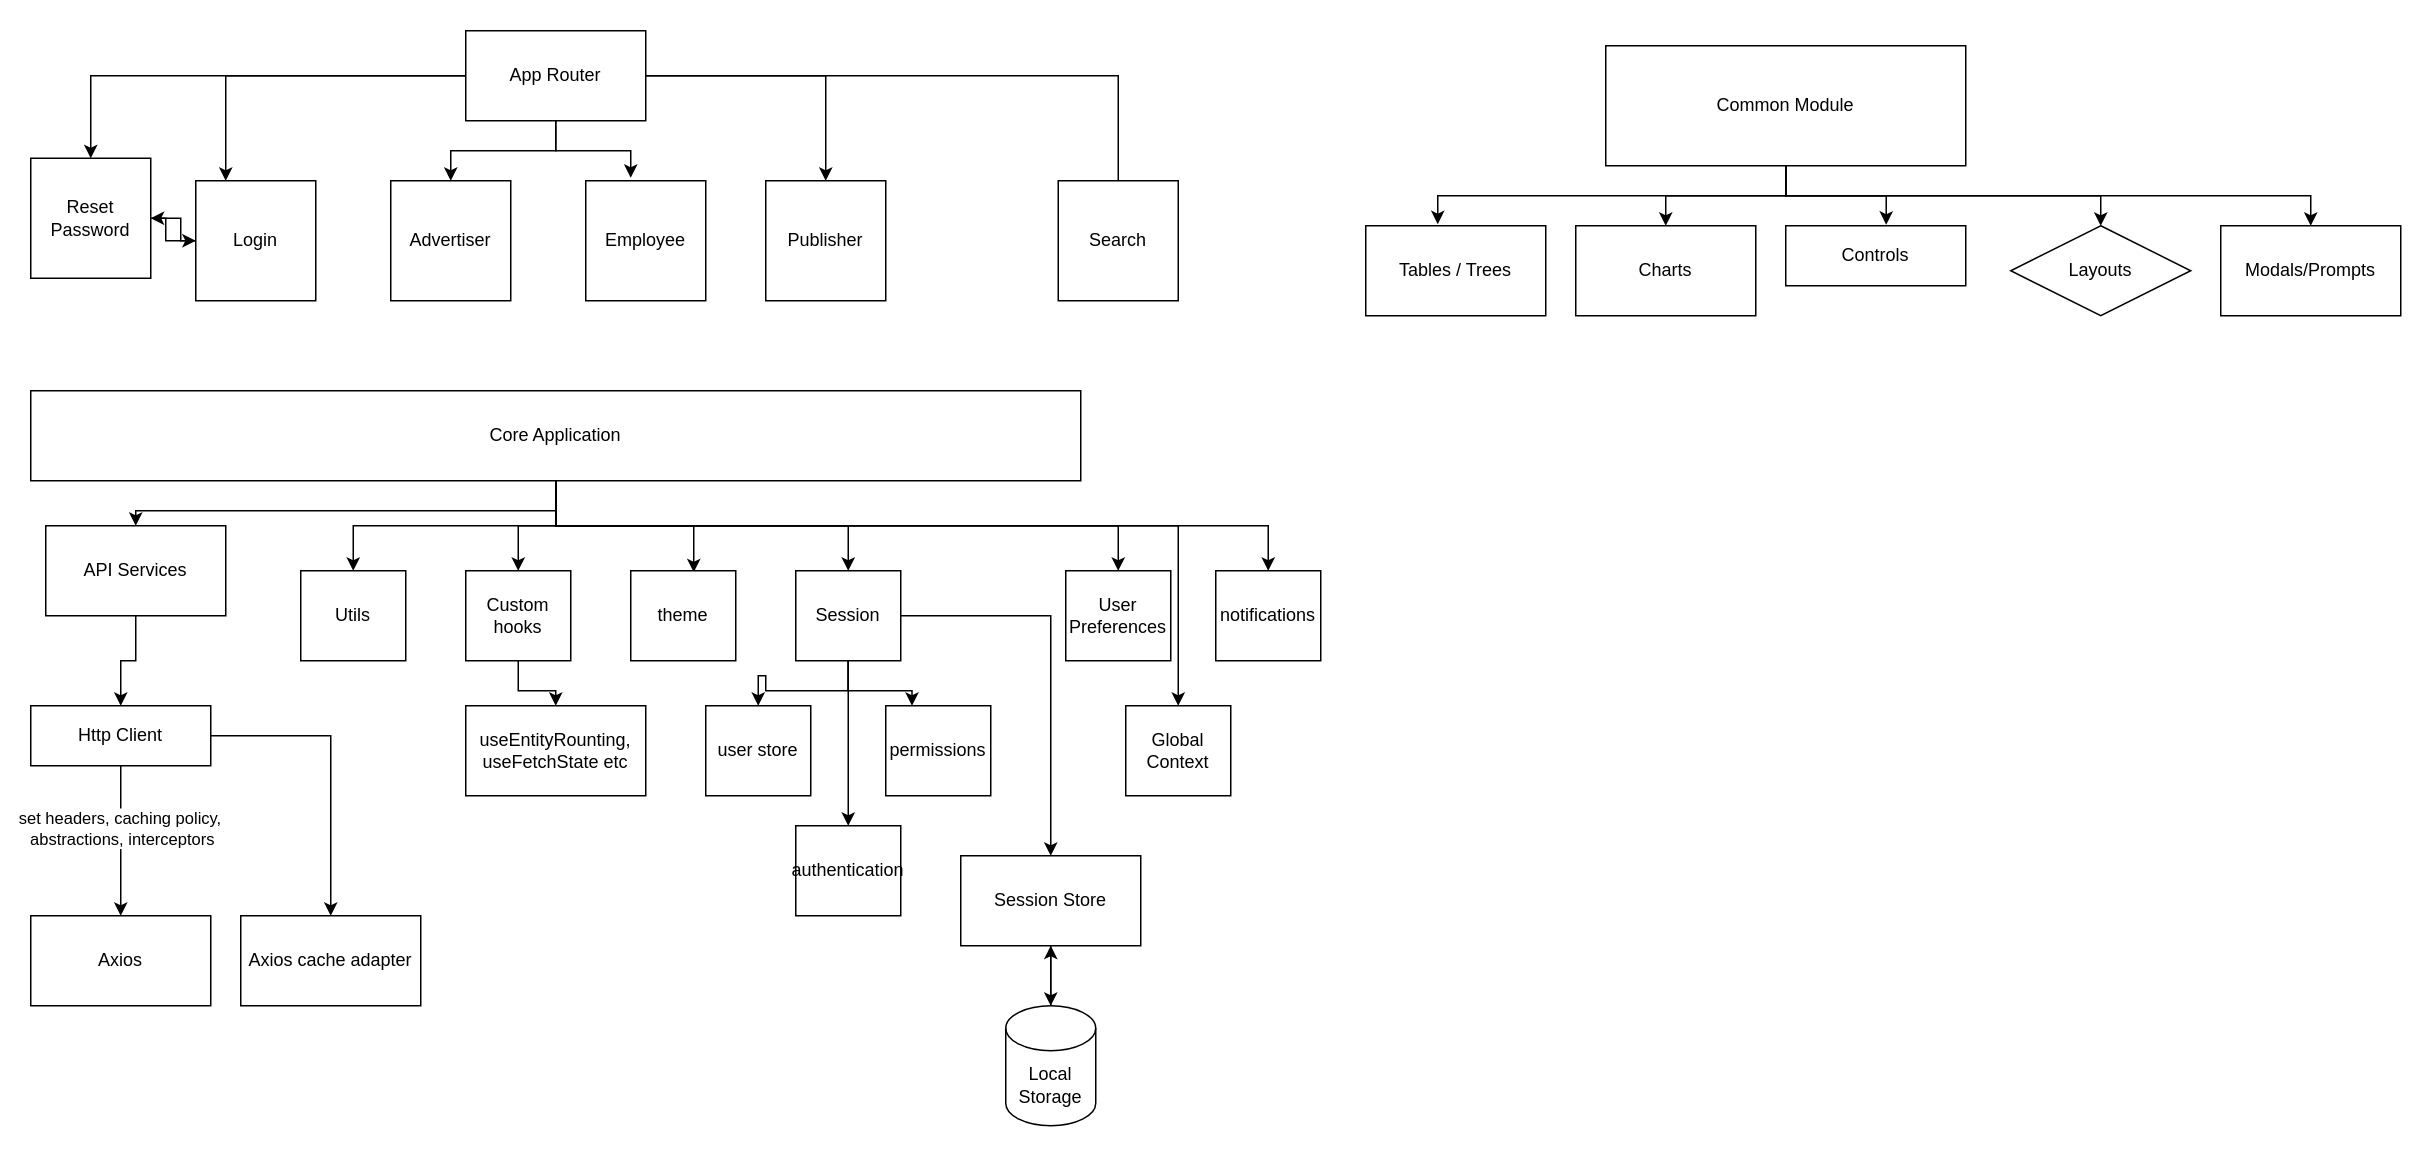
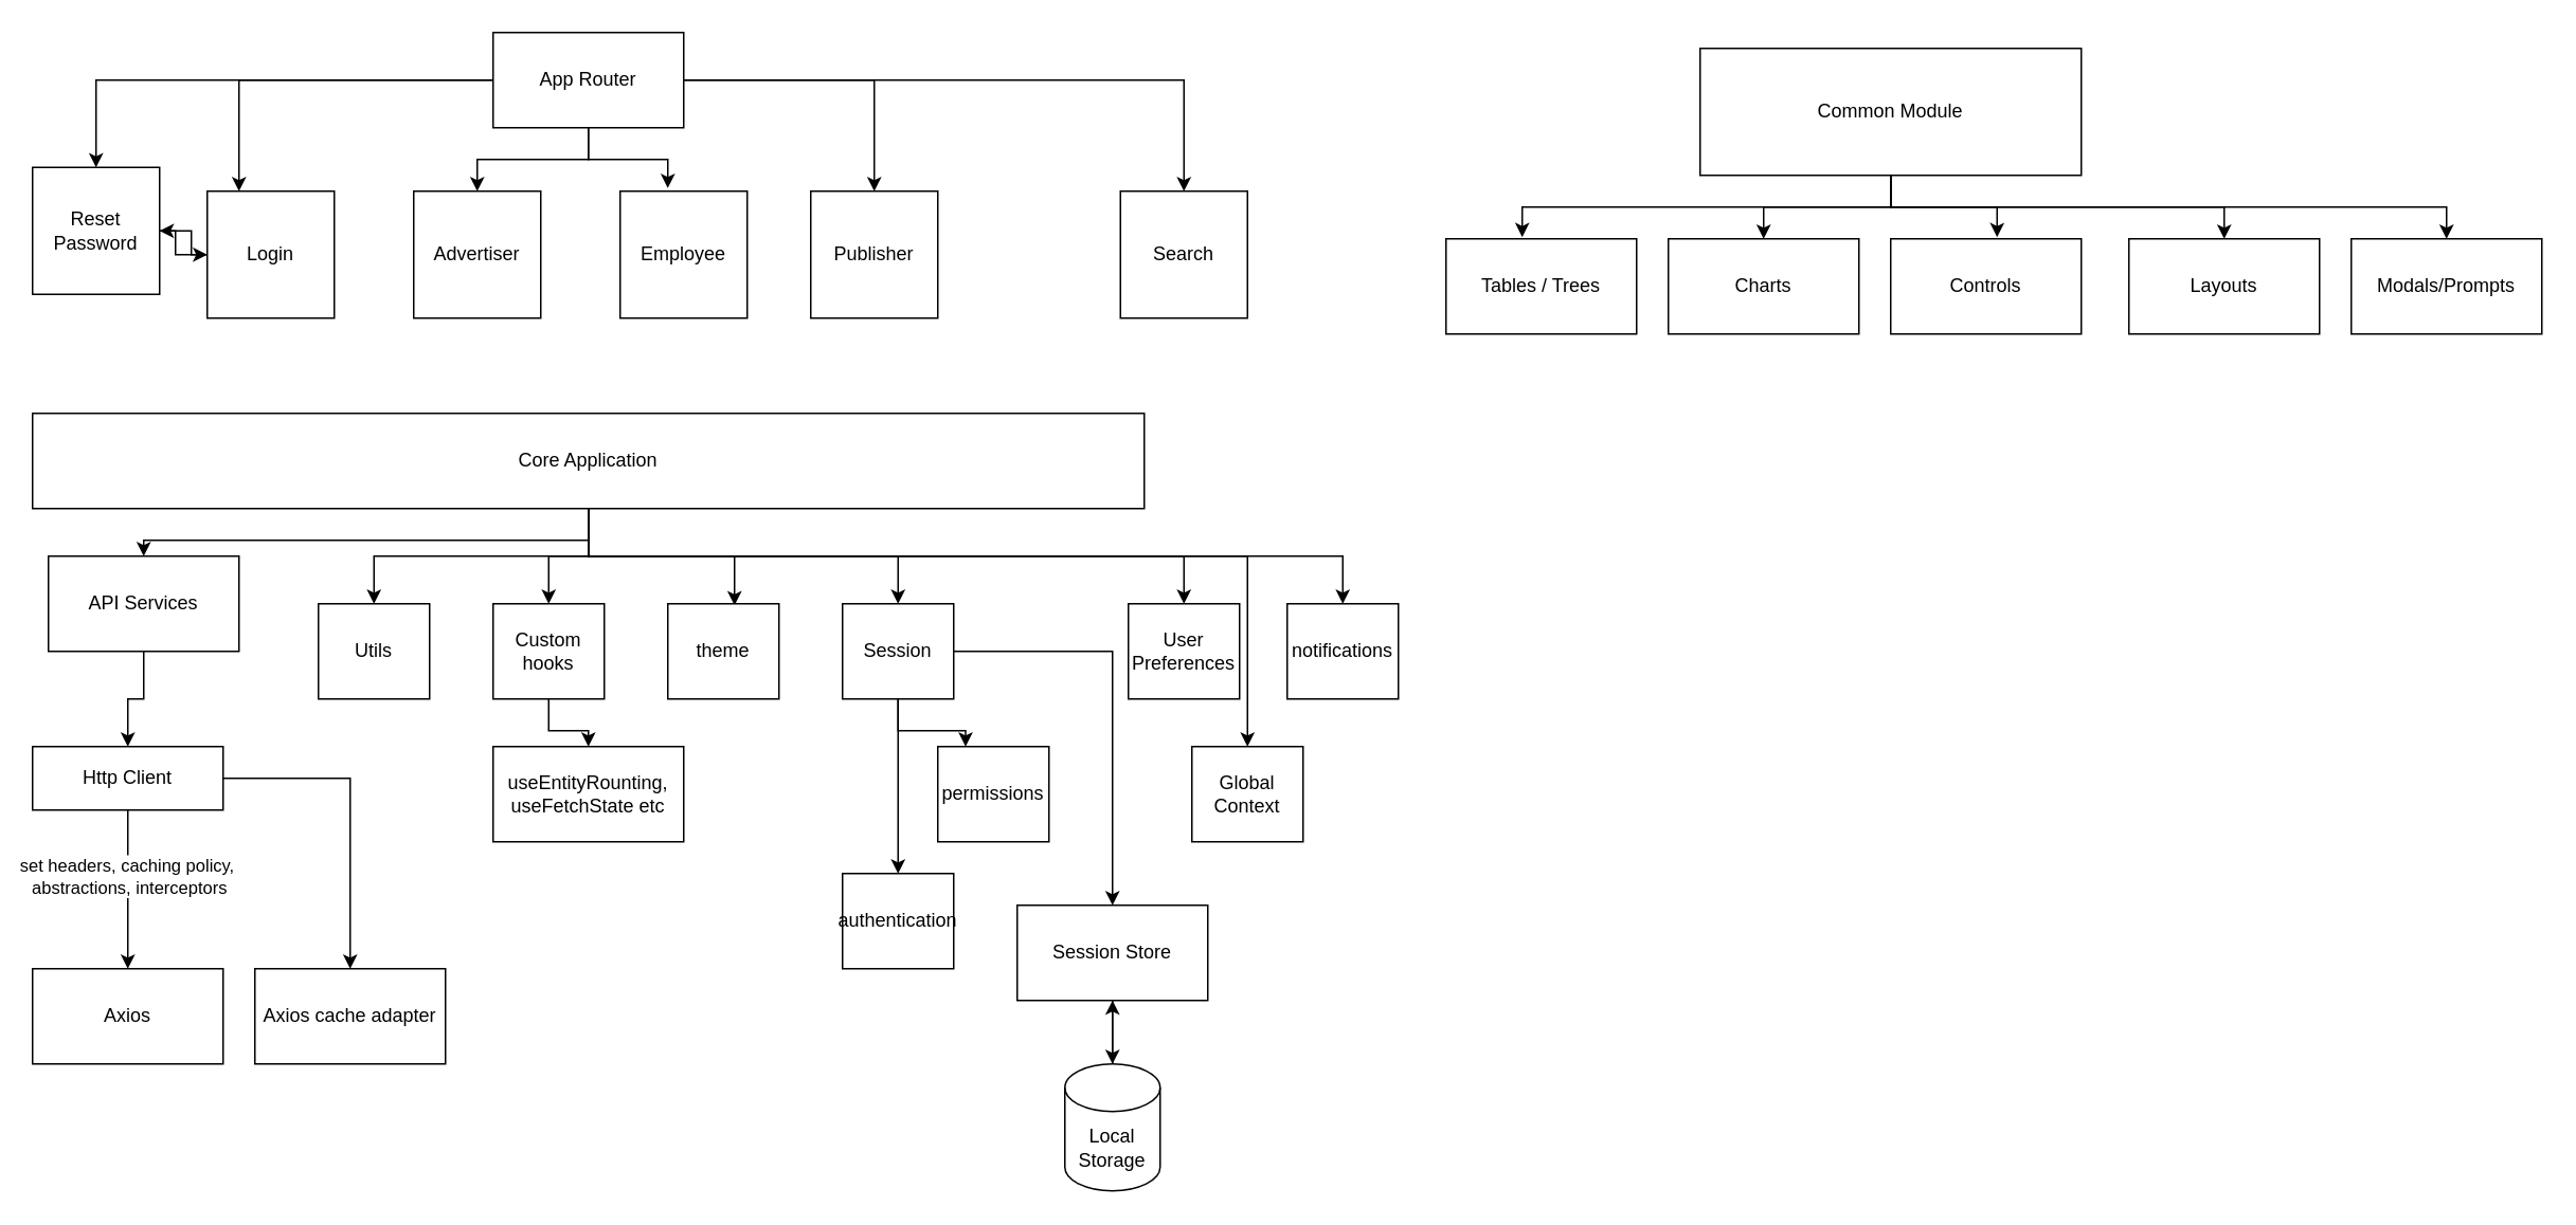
  <mxCell id="0" />
  <mxCell id="1" parent="0" />
  <mxCell id="2" style="edgeStyle=orthogonalEdgeStyle;rounded=0;orthogonalLoop=1;jettySize=auto;html=1;entryX=0.5;entryY=0;entryDx=0;entryDy=0;" edge="1" parent="1" source="10" target="32"><mxGeometry relative="1" as="geometry" /></mxCell>
  <mxCell id="3" style="edgeStyle=orthogonalEdgeStyle;rounded=0;orthogonalLoop=1;jettySize=auto;html=1;" edge="1" parent="1" source="10" target="34"><mxGeometry relative="1" as="geometry" /></mxCell>
  <mxCell id="4" style="edgeStyle=orthogonalEdgeStyle;rounded=0;orthogonalLoop=1;jettySize=auto;html=1;" edge="1" parent="1" source="10" target="36"><mxGeometry relative="1" as="geometry" /></mxCell>
  <mxCell id="5" style="edgeStyle=orthogonalEdgeStyle;rounded=0;orthogonalLoop=1;jettySize=auto;html=1;entryX=0.6;entryY=0.017;entryDx=0;entryDy=0;entryPerimeter=0;" edge="1" parent="1" source="10" target="38"><mxGeometry relative="1" as="geometry" /></mxCell>
  <mxCell id="6" style="edgeStyle=orthogonalEdgeStyle;rounded=0;orthogonalLoop=1;jettySize=auto;html=1;entryX=0.5;entryY=0;entryDx=0;entryDy=0;" edge="1" parent="1" source="10" target="43"><mxGeometry relative="1" as="geometry" /></mxCell>
  <mxCell id="7" style="edgeStyle=orthogonalEdgeStyle;rounded=0;orthogonalLoop=1;jettySize=auto;html=1;" edge="1" parent="1" source="10" target="48"><mxGeometry relative="1" as="geometry" /></mxCell>
  <mxCell id="8" style="edgeStyle=orthogonalEdgeStyle;rounded=0;orthogonalLoop=1;jettySize=auto;html=1;" edge="1" parent="1" source="10" target="49"><mxGeometry relative="1" as="geometry"><Array as="points"><mxPoint x="370" y="350" /><mxPoint x="845" y="350" /></Array></mxGeometry></mxCell>
  <mxCell id="9" style="edgeStyle=orthogonalEdgeStyle;rounded=0;orthogonalLoop=1;jettySize=auto;html=1;" edge="1" parent="1" source="10" target="51"><mxGeometry relative="1" as="geometry"><Array as="points"><mxPoint x="370" y="350" /><mxPoint x="785" y="350" /></Array></mxGeometry></mxCell>
  <mxCell id="10" value="Core Application" style="rounded=0;whiteSpace=wrap;html=1;" vertex="1" parent="1"><mxGeometry x="20" y="260" width="700" height="60" as="geometry" /></mxCell>
  <mxCell id="11" style="edgeStyle=orthogonalEdgeStyle;rounded=0;orthogonalLoop=1;jettySize=auto;html=1;entryX=0.25;entryY=0;entryDx=0;entryDy=0;" edge="1" parent="1" source="17" target="19"><mxGeometry relative="1" as="geometry" /></mxCell>
  <mxCell id="12" style="edgeStyle=orthogonalEdgeStyle;rounded=0;orthogonalLoop=1;jettySize=auto;html=1;" edge="1" parent="1" source="17" target="20"><mxGeometry relative="1" as="geometry"><mxPoint x="300" y="110" as="targetPoint" /></mxGeometry></mxCell>
  <mxCell id="13" style="edgeStyle=orthogonalEdgeStyle;rounded=0;orthogonalLoop=1;jettySize=auto;html=1;entryX=0.375;entryY=-0.025;entryDx=0;entryDy=0;entryPerimeter=0;" edge="1" parent="1" source="17" target="21"><mxGeometry relative="1" as="geometry" /></mxCell>
  <mxCell id="14" style="edgeStyle=orthogonalEdgeStyle;rounded=0;orthogonalLoop=1;jettySize=auto;html=1;" edge="1" parent="1" source="17" target="22"><mxGeometry relative="1" as="geometry" /></mxCell>
- <mxCell id="15" style="edgeStyle=orthogonalEdgeStyle;rounded=0;orthogonalLoop=1;jettySize=auto;html=1;endArrow=none;" edge="1" parent="1" source="17" target="23"><mxGeometry relative="1" as="geometry" /></mxCell>
+ <mxCell id="15" style="edgeStyle=orthogonalEdgeStyle;rounded=0;orthogonalLoop=1;jettySize=auto;html=1;" edge="1" parent="1" source="17" target="23"><mxGeometry relative="1" as="geometry" /></mxCell>
  <mxCell id="16" style="edgeStyle=orthogonalEdgeStyle;rounded=0;orthogonalLoop=1;jettySize=auto;html=1;" edge="1" parent="1" source="17" target="29"><mxGeometry relative="1" as="geometry" /></mxCell>
  <mxCell id="17" value="App Router" style="rounded=0;whiteSpace=wrap;html=1;" vertex="1" parent="1"><mxGeometry x="310" y="20" width="120" height="60" as="geometry" /></mxCell>
  <mxCell id="18" style="edgeStyle=orthogonalEdgeStyle;rounded=0;orthogonalLoop=1;jettySize=auto;html=1;" edge="1" parent="1" source="19" target="29"><mxGeometry relative="1" as="geometry" /></mxCell>
  <mxCell id="19" value="Login" style="whiteSpace=wrap;html=1;aspect=fixed;" vertex="1" parent="1"><mxGeometry x="130" y="120" width="80" height="80" as="geometry" /></mxCell>
  <mxCell id="20" value="Advertiser" style="whiteSpace=wrap;html=1;aspect=fixed;" vertex="1" parent="1"><mxGeometry x="260" y="120" width="80" height="80" as="geometry" /></mxCell>
  <mxCell id="21" value="Employee" style="whiteSpace=wrap;html=1;aspect=fixed;" vertex="1" parent="1"><mxGeometry x="390" y="120" width="80" height="80" as="geometry" /></mxCell>
  <mxCell id="22" value="Publisher" style="whiteSpace=wrap;html=1;aspect=fixed;" vertex="1" parent="1"><mxGeometry x="510" y="120" width="80" height="80" as="geometry" /></mxCell>
  <mxCell id="23" value="Search" style="whiteSpace=wrap;html=1;aspect=fixed;" vertex="1" parent="1"><mxGeometry x="705" y="120" width="80" height="80" as="geometry" /></mxCell>
  <mxCell id="24" style="edgeStyle=orthogonalEdgeStyle;rounded=0;orthogonalLoop=1;jettySize=auto;html=1;" edge="1" parent="1" source="27" target="30"><mxGeometry relative="1" as="geometry" /></mxCell>
  <mxCell id="25" value="set headers, caching policy,&amp;nbsp;&lt;br&gt;abstractions, interceptors" style="edgeLabel;html=1;align=center;verticalAlign=middle;resizable=0;points=[];" vertex="1" connectable="0" parent="24"><mxGeometry x="-0.18" relative="1" as="geometry"><mxPoint as="offset" /></mxGeometry></mxCell>
  <mxCell id="26" style="edgeStyle=orthogonalEdgeStyle;rounded=0;orthogonalLoop=1;jettySize=auto;html=1;" edge="1" parent="1" source="27" target="33"><mxGeometry relative="1" as="geometry" /></mxCell>
  <mxCell id="27" value="Http Client" style="rounded=0;whiteSpace=wrap;html=1;" vertex="1" parent="1"><mxGeometry x="20" y="470" width="120" height="40" as="geometry" /></mxCell>
  <mxCell id="28" style="edgeStyle=orthogonalEdgeStyle;rounded=0;orthogonalLoop=1;jettySize=auto;html=1;" edge="1" parent="1" source="29" target="19"><mxGeometry relative="1" as="geometry" /></mxCell>
  <mxCell id="29" value="Reset Password" style="whiteSpace=wrap;html=1;aspect=fixed;" vertex="1" parent="1"><mxGeometry x="20" y="105" width="80" height="80" as="geometry" /></mxCell>
  <mxCell id="30" value="Axios" style="rounded=0;whiteSpace=wrap;html=1;" vertex="1" parent="1"><mxGeometry x="20" y="610" width="120" height="60" as="geometry" /></mxCell>
  <mxCell id="31" style="edgeStyle=orthogonalEdgeStyle;rounded=0;orthogonalLoop=1;jettySize=auto;html=1;" edge="1" parent="1" source="32" target="27"><mxGeometry relative="1" as="geometry" /></mxCell>
  <mxCell id="32" value="API Services" style="rounded=0;whiteSpace=wrap;html=1;" vertex="1" parent="1"><mxGeometry x="30" y="350" width="120" height="60" as="geometry" /></mxCell>
  <mxCell id="33" value="Axios cache adapter" style="rounded=0;whiteSpace=wrap;html=1;" vertex="1" parent="1"><mxGeometry x="160" y="610" width="120" height="60" as="geometry" /></mxCell>
  <mxCell id="34" value="Utils" style="rounded=0;whiteSpace=wrap;html=1;" vertex="1" parent="1"><mxGeometry x="200" y="380" width="70" height="60" as="geometry" /></mxCell>
  <mxCell id="35" style="edgeStyle=orthogonalEdgeStyle;rounded=0;orthogonalLoop=1;jettySize=auto;html=1;entryX=0.5;entryY=0;entryDx=0;entryDy=0;" edge="1" parent="1" source="36" target="37"><mxGeometry relative="1" as="geometry" /></mxCell>
  <mxCell id="36" value="Custom hooks" style="rounded=0;whiteSpace=wrap;html=1;" vertex="1" parent="1"><mxGeometry x="310" y="380" width="70" height="60" as="geometry" /></mxCell>
  <mxCell id="37" value="useEntityRounting,&lt;br&gt;useFetchState etc" style="rounded=0;whiteSpace=wrap;html=1;" vertex="1" parent="1"><mxGeometry x="310" y="470" width="120" height="60" as="geometry" /></mxCell>
  <mxCell id="38" value="theme" style="rounded=0;whiteSpace=wrap;html=1;" vertex="1" parent="1"><mxGeometry x="420" y="380" width="70" height="60" as="geometry" /></mxCell>
  <mxCell id="39" style="edgeStyle=orthogonalEdgeStyle;rounded=0;orthogonalLoop=1;jettySize=auto;html=1;entryX=0.5;entryY=0;entryDx=0;entryDy=0;" edge="1" parent="1" source="43" target="64"><mxGeometry relative="1" as="geometry"><Array as="points"><mxPoint x="700" y="410" /><mxPoint x="700" y="570" /></Array></mxGeometry></mxCell>
- <mxCell id="40" style="edgeStyle=orthogonalEdgeStyle;rounded=0;orthogonalLoop=1;jettySize=auto;html=1;entryX=0.5;entryY=0;entryDx=0;entryDy=0;" edge="1" parent="1" source="43" target="46"><mxGeometry relative="1" as="geometry" /></mxCell>
  <mxCell id="41" style="edgeStyle=orthogonalEdgeStyle;rounded=0;orthogonalLoop=1;jettySize=auto;html=1;entryX=0.25;entryY=0;entryDx=0;entryDy=0;" edge="1" parent="1" source="43" target="47"><mxGeometry relative="1" as="geometry" /></mxCell>
  <mxCell id="42" style="edgeStyle=orthogonalEdgeStyle;rounded=0;orthogonalLoop=1;jettySize=auto;html=1;" edge="1" parent="1" source="43" target="50"><mxGeometry relative="1" as="geometry" /></mxCell>
  <mxCell id="43" value="Session" style="rounded=0;whiteSpace=wrap;html=1;" vertex="1" parent="1"><mxGeometry x="530" y="380" width="70" height="60" as="geometry" /></mxCell>
  <mxCell id="44" style="edgeStyle=orthogonalEdgeStyle;rounded=0;orthogonalLoop=1;jettySize=auto;html=1;" edge="1" parent="1" source="45" target="64"><mxGeometry relative="1" as="geometry" /></mxCell>
  <mxCell id="45" value="Local Storage" style="shape=cylinder3;whiteSpace=wrap;html=1;boundedLbl=1;backgroundOutline=1;size=15;" vertex="1" parent="1"><mxGeometry x="670" y="670" width="60" height="80" as="geometry" /></mxCell>
- <mxCell id="46" value="user store" style="rounded=0;whiteSpace=wrap;html=1;" vertex="1" parent="1"><mxGeometry x="470" y="470" width="70" height="60" as="geometry" /></mxCell>
  <mxCell id="47" value="permissions" style="rounded=0;whiteSpace=wrap;html=1;" vertex="1" parent="1"><mxGeometry x="590" y="470" width="70" height="60" as="geometry" /></mxCell>
  <mxCell id="48" value="User Preferences" style="rounded=0;whiteSpace=wrap;html=1;" vertex="1" parent="1"><mxGeometry x="710" y="380" width="70" height="60" as="geometry" /></mxCell>
  <mxCell id="49" value="notifications" style="rounded=0;whiteSpace=wrap;html=1;" vertex="1" parent="1"><mxGeometry x="810" y="380" width="70" height="60" as="geometry" /></mxCell>
  <mxCell id="50" value="authentication" style="rounded=0;whiteSpace=wrap;html=1;" vertex="1" parent="1"><mxGeometry x="530" y="550" width="70" height="60" as="geometry" /></mxCell>
  <mxCell id="51" value="Global Context" style="rounded=0;whiteSpace=wrap;html=1;" vertex="1" parent="1"><mxGeometry x="750" y="470" width="70" height="60" as="geometry" /></mxCell>
  <mxCell id="52" style="edgeStyle=orthogonalEdgeStyle;rounded=0;orthogonalLoop=1;jettySize=auto;html=1;entryX=0.4;entryY=-0.017;entryDx=0;entryDy=0;entryPerimeter=0;" edge="1" parent="1" source="57" target="58"><mxGeometry relative="1" as="geometry"><Array as="points"><mxPoint x="1190" y="130" /><mxPoint x="958" y="130" /></Array></mxGeometry></mxCell>
  <mxCell id="53" style="edgeStyle=orthogonalEdgeStyle;rounded=0;orthogonalLoop=1;jettySize=auto;html=1;" edge="1" parent="1" source="57" target="59"><mxGeometry relative="1" as="geometry" /></mxCell>
  <mxCell id="54" style="edgeStyle=orthogonalEdgeStyle;rounded=0;orthogonalLoop=1;jettySize=auto;html=1;entryX=0.558;entryY=-0.017;entryDx=0;entryDy=0;entryPerimeter=0;" edge="1" parent="1" source="57" target="60"><mxGeometry relative="1" as="geometry" /></mxCell>
  <mxCell id="55" style="edgeStyle=orthogonalEdgeStyle;rounded=0;orthogonalLoop=1;jettySize=auto;html=1;entryX=0.5;entryY=0;entryDx=0;entryDy=0;" edge="1" parent="1" source="57" target="61"><mxGeometry relative="1" as="geometry"><Array as="points"><mxPoint x="1190" y="130" /><mxPoint x="1400" y="130" /></Array></mxGeometry></mxCell>
  <mxCell id="56" style="edgeStyle=orthogonalEdgeStyle;rounded=0;orthogonalLoop=1;jettySize=auto;html=1;" edge="1" parent="1" source="57" target="62"><mxGeometry relative="1" as="geometry"><Array as="points"><mxPoint x="1190" y="130" /><mxPoint x="1540" y="130" /></Array></mxGeometry></mxCell>
  <mxCell id="57" value="Common Module" style="rounded=0;whiteSpace=wrap;html=1;" vertex="1" parent="1"><mxGeometry x="1070" y="30" width="240" height="80" as="geometry" /></mxCell>
  <mxCell id="58" value="Tables / Trees" style="rounded=0;whiteSpace=wrap;html=1;" vertex="1" parent="1"><mxGeometry x="910" y="150" width="120" height="60" as="geometry" /></mxCell>
  <mxCell id="59" value="Charts" style="rounded=0;whiteSpace=wrap;html=1;" vertex="1" parent="1"><mxGeometry x="1050" y="150" width="120" height="60" as="geometry" /></mxCell>
- <mxCell id="60" value="Controls" style="rounded=0;whiteSpace=wrap;html=1;" vertex="1" parent="1"><mxGeometry x="1190" y="150" width="120" height="40" as="geometry" /></mxCell>
- <mxCell id="61" value="Layouts" style="rhombus;whiteSpace=wrap;html=1;" vertex="1" parent="1"><mxGeometry x="1340" y="150" width="120" height="60" as="geometry" /></mxCell>
+ <mxCell id="60" value="Controls" style="rounded=0;whiteSpace=wrap;html=1;" vertex="1" parent="1"><mxGeometry x="1190" y="150" width="120" height="60" as="geometry" /></mxCell>
+ <mxCell id="61" value="Layouts" style="rounded=0;whiteSpace=wrap;html=1;" vertex="1" parent="1"><mxGeometry x="1340" y="150" width="120" height="60" as="geometry" /></mxCell>
  <mxCell id="62" value="Modals/Prompts" style="rounded=0;whiteSpace=wrap;html=1;" vertex="1" parent="1"><mxGeometry x="1480" y="150" width="120" height="60" as="geometry" /></mxCell>
  <mxCell id="63" style="edgeStyle=orthogonalEdgeStyle;rounded=0;orthogonalLoop=1;jettySize=auto;html=1;entryX=0.5;entryY=0;entryDx=0;entryDy=0;entryPerimeter=0;" edge="1" parent="1" source="64" target="45"><mxGeometry relative="1" as="geometry" /></mxCell>
  <mxCell id="64" value="Session Store" style="rounded=0;whiteSpace=wrap;html=1;" vertex="1" parent="1"><mxGeometry x="640" y="570" width="120" height="60" as="geometry" /></mxCell>
